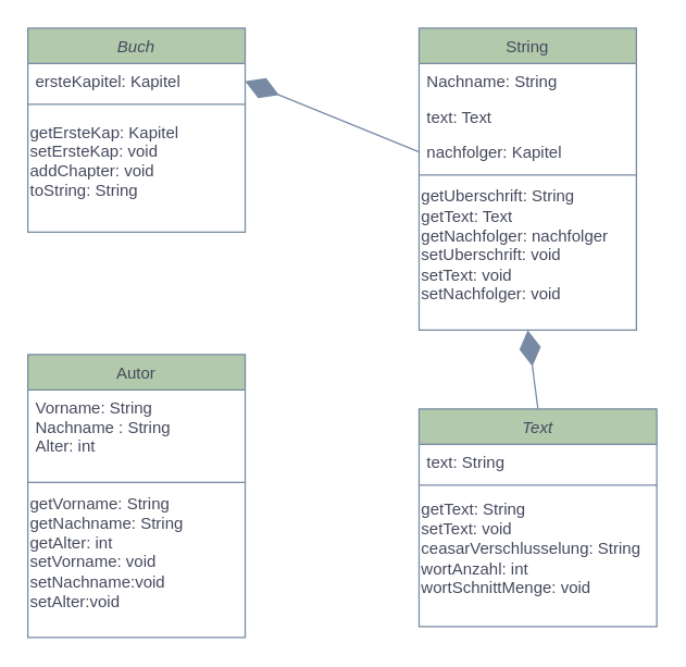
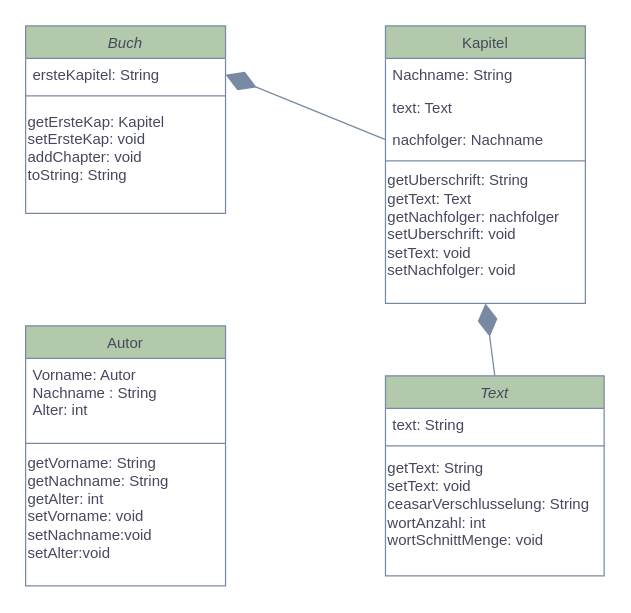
  <mxCell id="0" />
  <mxCell id="1" parent="0" />
  <mxCell id="2" value="Buch" style="swimlane;fontStyle=2;align=center;verticalAlign=top;childLayout=stackLayout;horizontal=1;startSize=26;horizontalStack=0;resizeParent=1;resizeLast=0;collapsible=1;marginBottom=0;rounded=0;shadow=0;strokeWidth=1;labelBackgroundColor=none;fillColor=#B2C9AB;strokeColor=#788AA3;fontColor=#46495D;" parent="1" vertex="1"><mxGeometry x="20" y="20" width="160" height="150" as="geometry"><mxRectangle x="230" y="140" width="160" height="26" as="alternateBounds" /></mxGeometry></mxCell>
- <mxCell id="3" value="ersteKapitel: Kapitel    " style="text;align=left;verticalAlign=top;spacingLeft=4;spacingRight=4;overflow=hidden;rotatable=0;points=[[0,0.5],[1,0.5]];portConstraint=eastwest;labelBackgroundColor=none;fontColor=#46495D;" parent="2" vertex="1"><mxGeometry y="26" width="160" height="26" as="geometry" /></mxCell>
+ <mxCell id="3" value="ersteKapitel: String    " style="text;align=left;verticalAlign=top;spacingLeft=4;spacingRight=4;overflow=hidden;rotatable=0;points=[[0,0.5],[1,0.5]];portConstraint=eastwest;labelBackgroundColor=none;fontColor=#46495D;" parent="2" vertex="1"><mxGeometry y="26" width="160" height="26" as="geometry" /></mxCell>
  <mxCell id="4" value="" style="line;html=1;strokeWidth=1;align=left;verticalAlign=middle;spacingTop=-1;spacingLeft=3;spacingRight=3;rotatable=0;labelPosition=right;points=[];portConstraint=eastwest;labelBackgroundColor=none;fillColor=#B2C9AB;strokeColor=#788AA3;fontColor=#46495D;" parent="2" vertex="1"><mxGeometry y="52" width="160" height="8" as="geometry" /></mxCell>
  <mxCell id="5" value="&lt;div align=&quot;left&quot;&gt;getErsteKap: Kapitel&lt;/div&gt;&lt;div&gt;setErsteKap: void&lt;/div&gt;&lt;div&gt;addChapter: void&lt;/div&gt;&lt;div&gt;toString: String&lt;br&gt;&lt;/div&gt;&lt;div&gt;&lt;br&gt;&lt;/div&gt;" style="text;html=1;align=left;verticalAlign=middle;resizable=0;points=[];autosize=1;strokeColor=none;fillColor=none;labelBackgroundColor=none;fontColor=#46495D;" vertex="1" parent="2"><mxGeometry y="60" width="160" height="90" as="geometry" /></mxCell>
  <mxCell id="6" value="Autor" style="swimlane;fontStyle=0;align=center;verticalAlign=top;childLayout=stackLayout;horizontal=1;startSize=26;horizontalStack=0;resizeParent=1;resizeLast=0;collapsible=1;marginBottom=0;rounded=0;shadow=0;strokeWidth=1;labelBackgroundColor=none;fillColor=#B2C9AB;strokeColor=#788AA3;fontColor=#46495D;" parent="1" vertex="1"><mxGeometry x="20" y="260" width="160" height="208" as="geometry"><mxRectangle x="340" y="380" width="170" height="26" as="alternateBounds" /></mxGeometry></mxCell>
- <mxCell id="7" value="Vorname: String&#10;Nachname : String&#10;Alter: int&#10;" style="text;align=left;verticalAlign=top;spacingLeft=4;spacingRight=4;overflow=hidden;rotatable=0;points=[[0,0.5],[1,0.5]];portConstraint=eastwest;labelBackgroundColor=none;fontColor=#46495D;" parent="6" vertex="1"><mxGeometry y="26" width="160" height="64" as="geometry" /></mxCell>
+ <mxCell id="7" value="Vorname: Autor&#10;Nachname : String&#10;Alter: int&#10;" style="text;align=left;verticalAlign=top;spacingLeft=4;spacingRight=4;overflow=hidden;rotatable=0;points=[[0,0.5],[1,0.5]];portConstraint=eastwest;labelBackgroundColor=none;fontColor=#46495D;" parent="6" vertex="1"><mxGeometry y="26" width="160" height="64" as="geometry" /></mxCell>
  <mxCell id="8" value="" style="line;html=1;strokeWidth=1;align=left;verticalAlign=middle;spacingTop=-1;spacingLeft=3;spacingRight=3;rotatable=0;labelPosition=right;points=[];portConstraint=eastwest;labelBackgroundColor=none;fillColor=#B2C9AB;strokeColor=#788AA3;fontColor=#46495D;" parent="6" vertex="1"><mxGeometry y="90" width="160" height="8" as="geometry" /></mxCell>
  <mxCell id="9" value="&lt;div align=&quot;left&quot;&gt;getVorname: String&lt;/div&gt;&lt;div align=&quot;left&quot;&gt;getNachname: String&lt;/div&gt;&lt;div align=&quot;left&quot;&gt;getAlter: int&lt;/div&gt;&lt;div align=&quot;left&quot;&gt;setVorname: void&lt;br&gt;&lt;/div&gt;&lt;div align=&quot;left&quot;&gt;setNachname:void&lt;/div&gt;&lt;div align=&quot;left&quot;&gt;setAlter:void&lt;/div&gt;&lt;div align=&quot;left&quot;&gt;&amp;nbsp;&lt;br&gt;&lt;/div&gt;" style="text;html=1;align=left;verticalAlign=middle;resizable=0;points=[];autosize=1;strokeColor=none;fillColor=none;fontColor=#46495D;" vertex="1" parent="6"><mxGeometry y="98" width="160" height="110" as="geometry" /></mxCell>
- <mxCell id="10" value="String" style="swimlane;fontStyle=0;align=center;verticalAlign=top;childLayout=stackLayout;horizontal=1;startSize=26;horizontalStack=0;resizeParent=1;resizeLast=0;collapsible=1;marginBottom=0;rounded=0;shadow=0;strokeWidth=1;labelBackgroundColor=none;fillColor=#B2C9AB;strokeColor=#788AA3;fontColor=#46495D;" parent="1" vertex="1"><mxGeometry x="308" y="20" width="160" height="222" as="geometry"><mxRectangle x="550" y="140" width="160" height="26" as="alternateBounds" /></mxGeometry></mxCell>
+ <mxCell id="10" value="Kapitel" style="swimlane;fontStyle=0;align=center;verticalAlign=top;childLayout=stackLayout;horizontal=1;startSize=26;horizontalStack=0;resizeParent=1;resizeLast=0;collapsible=1;marginBottom=0;rounded=0;shadow=0;strokeWidth=1;labelBackgroundColor=none;fillColor=#B2C9AB;strokeColor=#788AA3;fontColor=#46495D;" parent="1" vertex="1"><mxGeometry x="308" y="20" width="160" height="222" as="geometry"><mxRectangle x="550" y="140" width="160" height="26" as="alternateBounds" /></mxGeometry></mxCell>
  <mxCell id="11" value="Nachname: String" style="text;align=left;verticalAlign=top;spacingLeft=4;spacingRight=4;overflow=hidden;rotatable=0;points=[[0,0.5],[1,0.5]];portConstraint=eastwest;labelBackgroundColor=none;fontColor=#46495D;" parent="10" vertex="1"><mxGeometry y="26" width="160" height="26" as="geometry" /></mxCell>
  <mxCell id="12" value="text: Text" style="text;align=left;verticalAlign=top;spacingLeft=4;spacingRight=4;overflow=hidden;rotatable=0;points=[[0,0.5],[1,0.5]];portConstraint=eastwest;rounded=0;shadow=0;html=0;labelBackgroundColor=none;fontColor=#46495D;" parent="10" vertex="1"><mxGeometry y="52" width="160" height="26" as="geometry" /></mxCell>
- <mxCell id="13" value="nachfolger: Kapitel" style="text;align=left;verticalAlign=top;spacingLeft=4;spacingRight=4;overflow=hidden;rotatable=0;points=[[0,0.5],[1,0.5]];portConstraint=eastwest;rounded=0;shadow=0;html=0;labelBackgroundColor=none;fontColor=#46495D;" parent="10" vertex="1"><mxGeometry y="78" width="160" height="26" as="geometry" /></mxCell>
+ <mxCell id="13" value="nachfolger: Nachname" style="text;align=left;verticalAlign=top;spacingLeft=4;spacingRight=4;overflow=hidden;rotatable=0;points=[[0,0.5],[1,0.5]];portConstraint=eastwest;rounded=0;shadow=0;html=0;labelBackgroundColor=none;fontColor=#46495D;" parent="10" vertex="1"><mxGeometry y="78" width="160" height="26" as="geometry" /></mxCell>
  <mxCell id="14" value="" style="line;html=1;strokeWidth=1;align=left;verticalAlign=middle;spacingTop=-1;spacingLeft=3;spacingRight=3;rotatable=0;labelPosition=right;points=[];portConstraint=eastwest;labelBackgroundColor=none;fillColor=#B2C9AB;strokeColor=#788AA3;fontColor=#46495D;" parent="10" vertex="1"><mxGeometry y="104" width="160" height="8" as="geometry" /></mxCell>
  <mxCell id="15" value="&lt;div&gt;getUberschrift: String&lt;/div&gt;&lt;div&gt;getText: Text&lt;/div&gt;&lt;div&gt;getNachfolger: nachfolger&lt;/div&gt;&lt;div&gt;setUberschrift: void&lt;/div&gt;&lt;div&gt;setText: void&lt;/div&gt;&lt;div&gt;setNachfolger: void&lt;/div&gt;&lt;div&gt;&lt;br&gt;&lt;/div&gt;" style="text;html=1;align=left;verticalAlign=middle;resizable=0;points=[];autosize=1;strokeColor=none;fillColor=none;fontColor=#46495D;labelBackgroundColor=none;" vertex="1" parent="10"><mxGeometry y="112" width="160" height="110" as="geometry" /></mxCell>
  <mxCell id="16" value="" style="endArrow=diamondThin;endFill=1;endSize=24;html=1;rounded=0;exitX=0;exitY=0.5;exitDx=0;exitDy=0;entryX=1;entryY=0.5;entryDx=0;entryDy=0;labelBackgroundColor=none;fontColor=default;strokeColor=#788AA3;" edge="1" parent="1" target="3"><mxGeometry width="160" relative="1" as="geometry"><mxPoint x="308" y="111" as="sourcePoint" /><mxPoint x="180" y="72" as="targetPoint" /></mxGeometry></mxCell>
  <mxCell id="17" value="Text" style="swimlane;fontStyle=2;align=center;verticalAlign=top;childLayout=stackLayout;horizontal=1;startSize=26;horizontalStack=0;resizeParent=1;resizeLast=0;collapsible=1;marginBottom=0;rounded=0;shadow=0;strokeWidth=1;labelBackgroundColor=none;fillColor=#B2C9AB;strokeColor=#788AA3;fontColor=#46495D;" vertex="1" parent="1"><mxGeometry x="308" y="300" width="175" height="160" as="geometry"><mxRectangle x="230" y="140" width="160" height="26" as="alternateBounds" /></mxGeometry></mxCell>
  <mxCell id="18" value="text: String" style="text;align=left;verticalAlign=top;spacingLeft=4;spacingRight=4;overflow=hidden;rotatable=0;points=[[0,0.5],[1,0.5]];portConstraint=eastwest;labelBackgroundColor=none;fontColor=#46495D;" vertex="1" parent="17"><mxGeometry y="26" width="175" height="26" as="geometry" /></mxCell>
  <mxCell id="19" value="" style="line;html=1;strokeWidth=1;align=left;verticalAlign=middle;spacingTop=-1;spacingLeft=3;spacingRight=3;rotatable=0;labelPosition=right;points=[];portConstraint=eastwest;labelBackgroundColor=none;fillColor=#B2C9AB;strokeColor=#788AA3;fontColor=#46495D;" vertex="1" parent="17"><mxGeometry y="52" width="175" height="8" as="geometry" /></mxCell>
  <mxCell id="20" value="&lt;div align=&quot;left&quot;&gt;getText: String&lt;/div&gt;&lt;div align=&quot;left&quot;&gt;setText: void&lt;/div&gt;&lt;div align=&quot;left&quot;&gt;ceasarVerschlusselung: String&lt;/div&gt;&lt;div align=&quot;left&quot;&gt;wortAnzahl: int&lt;/div&gt;&lt;div align=&quot;left&quot;&gt;wortSchnittMenge: void&lt;/div&gt;&lt;div align=&quot;left&quot;&gt;&lt;br&gt;&lt;/div&gt;" style="text;html=1;align=left;verticalAlign=middle;resizable=0;points=[];autosize=1;strokeColor=none;fillColor=none;fontColor=#46495D;" vertex="1" parent="17"><mxGeometry y="60" width="175" height="100" as="geometry" /></mxCell>
  <mxCell id="21" value="" style="endArrow=diamondThin;endFill=1;endSize=24;html=1;rounded=0;exitX=0.5;exitY=0;exitDx=0;exitDy=0;entryX=0.5;entryY=1;entryDx=0;entryDy=0;labelBackgroundColor=none;fontColor=default;strokeColor=#788AA3;" edge="1" parent="1" source="17" target="10"><mxGeometry width="160" relative="1" as="geometry"><mxPoint x="318" y="121" as="sourcePoint" /><mxPoint x="190" y="69" as="targetPoint" /></mxGeometry></mxCell>
